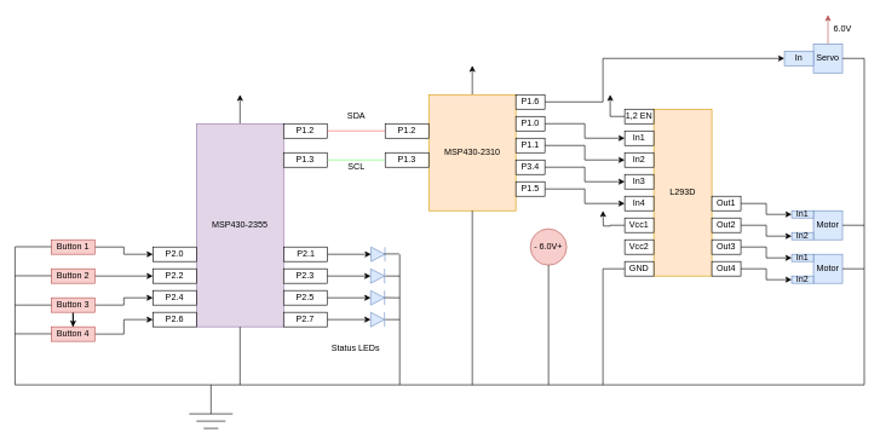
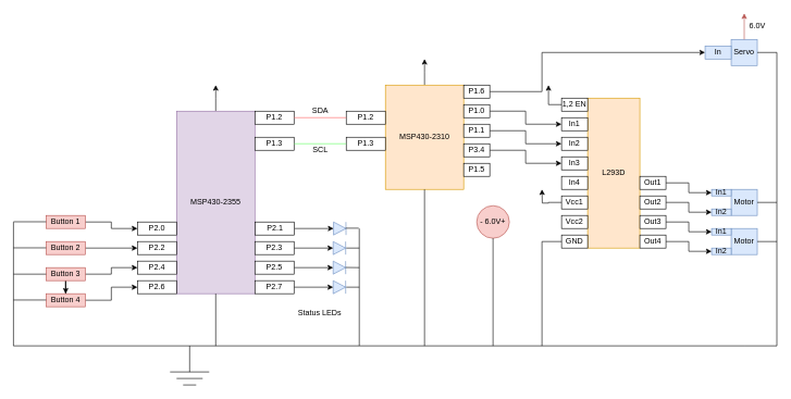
  <mxCell id="0" />
  <mxCell id="1" parent="0" />
  <mxCell id="2" style="edgeStyle=orthogonalEdgeStyle;rounded=0;orthogonalLoop=1;jettySize=auto;html=1;" edge="1" parent="1" source="3"><mxGeometry relative="1" as="geometry"><mxPoint x="650" y="90" as="targetPoint" /></mxGeometry></mxCell>
  <mxCell id="3" value="MSP430-2310" style="rounded=0;whiteSpace=wrap;html=1;fillColor=#ffe6cc;strokeColor=#d79b00;" parent="1" vertex="1"><mxGeometry x="590" y="130" width="120" height="160" as="geometry" /></mxCell>
  <mxCell id="4" style="edgeStyle=orthogonalEdgeStyle;rounded=0;orthogonalLoop=1;jettySize=auto;html=1;" edge="1" parent="1" source="5"><mxGeometry relative="1" as="geometry"><mxPoint x="330" y="130" as="targetPoint" /></mxGeometry></mxCell>
  <mxCell id="5" value="MSP430-2355" style="rounded=0;whiteSpace=wrap;html=1;fillColor=#e1d5e7;strokeColor=#9673a6;" parent="1" vertex="1"><mxGeometry x="270" y="170" width="120" height="280" as="geometry" /></mxCell>
  <mxCell id="6" style="edgeStyle=orthogonalEdgeStyle;rounded=0;orthogonalLoop=1;jettySize=auto;html=1;entryX=0;entryY=0.5;entryDx=0;entryDy=0;" parent="1" source="7" target="18" edge="1"><mxGeometry relative="1" as="geometry" /></mxCell>
  <mxCell id="7" value="Button 1" style="rounded=0;whiteSpace=wrap;html=1;fillColor=#f8cecc;strokeColor=#b85450;" parent="1" vertex="1"><mxGeometry x="70" y="330" width="60" height="20" as="geometry" /></mxCell>
  <mxCell id="8" style="edgeStyle=orthogonalEdgeStyle;rounded=0;orthogonalLoop=1;jettySize=auto;html=1;entryX=0;entryY=0.5;entryDx=0;entryDy=0;" parent="1" source="9" target="17" edge="1"><mxGeometry relative="1" as="geometry" /></mxCell>
  <mxCell id="9" value="Button 2" style="rounded=0;whiteSpace=wrap;html=1;fillColor=#f8cecc;strokeColor=#b85450;" parent="1" vertex="1"><mxGeometry x="70" y="370" width="60" height="20" as="geometry" /></mxCell>
  <mxCell id="10" style="edgeStyle=orthogonalEdgeStyle;rounded=0;orthogonalLoop=1;jettySize=auto;html=1;entryX=0;entryY=0.5;entryDx=0;entryDy=0;" parent="1" source="12" target="16" edge="1"><mxGeometry relative="1" as="geometry" /></mxCell>
  <mxCell id="11" value="" style="edgeStyle=orthogonalEdgeStyle;rounded=0;orthogonalLoop=1;jettySize=auto;html=1;" edge="1" parent="1" source="12" target="14"><mxGeometry relative="1" as="geometry" /></mxCell>
  <mxCell id="12" value="Button 3" style="rounded=0;whiteSpace=wrap;html=1;fillColor=#f8cecc;strokeColor=#b85450;" parent="1" vertex="1"><mxGeometry x="70" y="410" width="60" height="20" as="geometry" /></mxCell>
  <mxCell id="13" style="edgeStyle=orthogonalEdgeStyle;rounded=0;orthogonalLoop=1;jettySize=auto;html=1;entryX=0;entryY=0.5;entryDx=0;entryDy=0;" parent="1" source="14" target="15" edge="1"><mxGeometry relative="1" as="geometry" /></mxCell>
  <mxCell id="14" value="Button 4" style="rounded=0;whiteSpace=wrap;html=1;fillColor=#f8cecc;strokeColor=#b85450;" parent="1" vertex="1"><mxGeometry x="70" y="450" width="60" height="20" as="geometry" /></mxCell>
  <mxCell id="15" value="P2.6" style="rounded=0;whiteSpace=wrap;html=1;" parent="1" vertex="1"><mxGeometry x="210" y="430" width="60" height="20" as="geometry" /></mxCell>
  <mxCell id="16" value="P2.4" style="rounded=0;whiteSpace=wrap;html=1;" parent="1" vertex="1"><mxGeometry x="210" y="400" width="60" height="20" as="geometry" /></mxCell>
  <mxCell id="17" value="P2.2" style="rounded=0;whiteSpace=wrap;html=1;" parent="1" vertex="1"><mxGeometry x="210" y="370" width="60" height="20" as="geometry" /></mxCell>
  <mxCell id="18" value="P2.0" style="rounded=0;whiteSpace=wrap;html=1;" parent="1" vertex="1"><mxGeometry x="210" y="340" width="60" height="20" as="geometry" /></mxCell>
  <mxCell id="19" value="P1.2" style="rounded=0;whiteSpace=wrap;html=1;" parent="1" vertex="1"><mxGeometry x="390" y="170" width="60" height="20" as="geometry" /></mxCell>
  <mxCell id="20" value="P1.2" style="rounded=0;whiteSpace=wrap;html=1;" parent="1" vertex="1"><mxGeometry x="530" y="170" width="60" height="20" as="geometry" /></mxCell>
  <mxCell id="21" value="P1.3" style="rounded=0;whiteSpace=wrap;html=1;" parent="1" vertex="1"><mxGeometry x="390" y="210" width="60" height="20" as="geometry" /></mxCell>
  <mxCell id="22" value="P1.3" style="rounded=0;whiteSpace=wrap;html=1;" parent="1" vertex="1"><mxGeometry x="530" y="210" width="60" height="20" as="geometry" /></mxCell>
  <mxCell id="23" value="" style="endArrow=none;html=1;rounded=0;exitX=1;exitY=0.5;exitDx=0;exitDy=0;entryX=0;entryY=0.5;entryDx=0;entryDy=0;strokeColor=#FF6666;" parent="1" source="19" target="20" edge="1"><mxGeometry width="50" height="50" relative="1" as="geometry"><mxPoint x="590" y="330" as="sourcePoint" /><mxPoint x="640" y="280" as="targetPoint" /></mxGeometry></mxCell>
  <mxCell id="24" value="" style="endArrow=none;html=1;rounded=0;exitX=1;exitY=0.5;exitDx=0;exitDy=0;entryX=0;entryY=0.5;entryDx=0;entryDy=0;strokeColor=#66FF66;" parent="1" source="21" target="22" edge="1"><mxGeometry width="50" height="50" relative="1" as="geometry"><mxPoint x="590" y="330" as="sourcePoint" /><mxPoint x="640" y="280" as="targetPoint" /></mxGeometry></mxCell>
- <mxCell id="25" value="SDA" style="text;html=1;align=center;verticalAlign=middle;resizable=0;points=[];autosize=1;strokeColor=none;fillColor=none;" parent="1" vertex="1"><mxGeometry x="470" y="150" width="40" height="20" as="geometry" /></mxCell>
+ <mxCell id="25" value="SDA" style="text;html=1;align=center;verticalAlign=middle;resizable=0;points=[];autosize=1;strokeColor=none;fillColor=none;" parent="1" vertex="1"><mxGeometry x="470" y="160" width="40" height="20" as="geometry" /></mxCell>
  <mxCell id="26" value="SCL" style="text;html=1;align=center;verticalAlign=middle;resizable=0;points=[];autosize=1;strokeColor=none;fillColor=none;" parent="1" vertex="1"><mxGeometry x="470" y="220" width="40" height="20" as="geometry" /></mxCell>
  <mxCell id="27" value="" style="triangle;whiteSpace=wrap;html=1;fillColor=#dae8fc;strokeColor=#6c8ebf;" parent="1" vertex="1"><mxGeometry x="510" y="430" width="19.17" height="20" as="geometry" /></mxCell>
  <mxCell id="28" value="" style="endArrow=none;html=1;rounded=0;strokeColor=#6c8ebf;fillColor=#dae8fc;" parent="1" edge="1"><mxGeometry width="50" height="50" relative="1" as="geometry"><mxPoint x="529.17" y="450" as="sourcePoint" /><mxPoint x="529" y="430" as="targetPoint" /></mxGeometry></mxCell>
  <mxCell id="29" value="Status LEDs" style="text;html=1;align=center;verticalAlign=middle;resizable=0;points=[];autosize=1;strokeColor=none;fillColor=none;" parent="1" vertex="1"><mxGeometry x="449.17" y="470" width="80" height="20" as="geometry" /></mxCell>
  <mxCell id="30" value="" style="endArrow=none;html=1;rounded=0;strokeColor=#000000;" parent="1" edge="1"><mxGeometry width="50" height="50" relative="1" as="geometry"><mxPoint x="260" y="570" as="sourcePoint" /><mxPoint x="320" y="570" as="targetPoint" /></mxGeometry></mxCell>
  <mxCell id="31" value="" style="endArrow=none;html=1;rounded=0;strokeColor=#000000;" parent="1" edge="1"><mxGeometry width="50" height="50" relative="1" as="geometry"><mxPoint x="270" y="580" as="sourcePoint" /><mxPoint x="310" y="580" as="targetPoint" /></mxGeometry></mxCell>
  <mxCell id="32" value="" style="endArrow=none;html=1;rounded=0;strokeColor=#000000;" parent="1" edge="1"><mxGeometry width="50" height="50" relative="1" as="geometry"><mxPoint x="280" y="590" as="sourcePoint" /><mxPoint x="300" y="590" as="targetPoint" /></mxGeometry></mxCell>
  <mxCell id="33" value="" style="endArrow=none;html=1;rounded=0;strokeColor=#000000;entryX=0;entryY=0.5;entryDx=0;entryDy=0;" parent="1" edge="1"><mxGeometry width="50" height="50" relative="1" as="geometry"><mxPoint x="20" y="339.66" as="sourcePoint" /><mxPoint x="70" y="339.66" as="targetPoint" /></mxGeometry></mxCell>
  <mxCell id="34" value="" style="endArrow=none;html=1;rounded=0;strokeColor=#000000;entryX=0;entryY=0.5;entryDx=0;entryDy=0;" parent="1" edge="1"><mxGeometry width="50" height="50" relative="1" as="geometry"><mxPoint x="20" y="379.66" as="sourcePoint" /><mxPoint x="70" y="379.66" as="targetPoint" /></mxGeometry></mxCell>
  <mxCell id="35" value="" style="endArrow=none;html=1;rounded=0;strokeColor=#000000;entryX=0;entryY=0.5;entryDx=0;entryDy=0;" parent="1" edge="1"><mxGeometry width="50" height="50" relative="1" as="geometry"><mxPoint x="20" y="420" as="sourcePoint" /><mxPoint x="70" y="420" as="targetPoint" /></mxGeometry></mxCell>
  <mxCell id="36" value="" style="endArrow=none;html=1;rounded=0;strokeColor=#000000;entryX=0;entryY=0.5;entryDx=0;entryDy=0;" parent="1" edge="1"><mxGeometry width="50" height="50" relative="1" as="geometry"><mxPoint x="20" y="459.66" as="sourcePoint" /><mxPoint x="70" y="459.66" as="targetPoint" /></mxGeometry></mxCell>
  <mxCell id="37" value="" style="endArrow=none;html=1;rounded=0;strokeColor=#000000;" parent="1" edge="1"><mxGeometry width="50" height="50" relative="1" as="geometry"><mxPoint x="20" y="530" as="sourcePoint" /><mxPoint x="550" y="530" as="targetPoint" /></mxGeometry></mxCell>
  <mxCell id="38" value="" style="endArrow=none;html=1;rounded=0;strokeColor=#000000;" parent="1" edge="1"><mxGeometry width="50" height="50" relative="1" as="geometry"><mxPoint x="550" y="530" as="sourcePoint" /><mxPoint x="550" y="350" as="targetPoint" /></mxGeometry></mxCell>
  <mxCell id="39" value="Motor" style="rounded=0;whiteSpace=wrap;html=1;fillColor=#dae8fc;strokeColor=#6c8ebf;" parent="1" vertex="1"><mxGeometry x="1120" y="290" width="40" height="40" as="geometry" /></mxCell>
  <mxCell id="40" value="In1" style="rounded=0;whiteSpace=wrap;html=1;fillColor=#dae8fc;strokeColor=#6c8ebf;" parent="1" vertex="1"><mxGeometry x="1090" y="290" width="30" height="10" as="geometry" /></mxCell>
  <mxCell id="41" value="In2" style="rounded=0;whiteSpace=wrap;html=1;fillColor=#dae8fc;strokeColor=#6c8ebf;" parent="1" vertex="1"><mxGeometry x="1090" y="320" width="30" height="10" as="geometry" /></mxCell>
  <mxCell id="42" value="Motor" style="rounded=0;whiteSpace=wrap;html=1;fillColor=#dae8fc;strokeColor=#6c8ebf;" parent="1" vertex="1"><mxGeometry x="1120" y="350" width="40" height="40" as="geometry" /></mxCell>
  <mxCell id="43" value="In1" style="rounded=0;whiteSpace=wrap;html=1;fillColor=#dae8fc;strokeColor=#6c8ebf;" parent="1" vertex="1"><mxGeometry x="1090" y="350" width="30" height="10" as="geometry" /></mxCell>
  <mxCell id="44" value="In2" style="rounded=0;whiteSpace=wrap;html=1;fillColor=#dae8fc;strokeColor=#6c8ebf;" parent="1" vertex="1"><mxGeometry x="1090" y="380" width="30" height="10" as="geometry" /></mxCell>
  <mxCell id="45" value="" style="endArrow=none;html=1;rounded=0;strokeColor=#000000;entryX=1;entryY=0.5;entryDx=0;entryDy=0;" parent="1" edge="1" target="42"><mxGeometry width="50" height="50" relative="1" as="geometry"><mxPoint x="1190" y="370" as="sourcePoint" /><mxPoint x="1139.58" y="390" as="targetPoint" /></mxGeometry></mxCell>
  <mxCell id="46" value="" style="endArrow=none;html=1;rounded=0;strokeColor=#000000;" parent="1" edge="1"><mxGeometry width="50" height="50" relative="1" as="geometry"><mxPoint x="550" y="530" as="sourcePoint" /><mxPoint x="1140" y="530" as="targetPoint" /></mxGeometry></mxCell>
  <mxCell id="47" value="" style="endArrow=none;html=1;rounded=0;strokeColor=#000000;exitX=0.5;exitY=1;exitDx=0;exitDy=0;" parent="1" source="5" edge="1"><mxGeometry width="50" height="50" relative="1" as="geometry"><mxPoint x="600" y="360" as="sourcePoint" /><mxPoint x="330" y="530" as="targetPoint" /></mxGeometry></mxCell>
  <mxCell id="48" value="" style="endArrow=none;html=1;rounded=0;strokeColor=#000000;exitX=0.5;exitY=1;exitDx=0;exitDy=0;" parent="1" source="3" edge="1"><mxGeometry width="50" height="50" relative="1" as="geometry"><mxPoint x="670" y="400" as="sourcePoint" /><mxPoint x="650" y="530" as="targetPoint" /></mxGeometry></mxCell>
  <mxCell id="49" style="edgeStyle=orthogonalEdgeStyle;rounded=0;orthogonalLoop=1;jettySize=auto;html=1;entryX=0;entryY=0.5;entryDx=0;entryDy=0;" edge="1" parent="1" source="50" target="84"><mxGeometry relative="1" as="geometry"><Array as="points"><mxPoint x="830" y="140" /><mxPoint x="830" y="80" /></Array></mxGeometry></mxCell>
  <mxCell id="50" value="P1.6" style="rounded=0;whiteSpace=wrap;html=1;" parent="1" vertex="1"><mxGeometry x="710" y="130" width="40" height="20" as="geometry" /></mxCell>
  <mxCell id="51" style="edgeStyle=orthogonalEdgeStyle;rounded=0;orthogonalLoop=1;jettySize=auto;html=1;entryX=0;entryY=0.5;entryDx=0;entryDy=0;" edge="1" parent="1" source="52" target="63"><mxGeometry relative="1" as="geometry" /></mxCell>
  <mxCell id="52" value="P1.0" style="rounded=0;whiteSpace=wrap;html=1;" parent="1" vertex="1"><mxGeometry x="710" y="160" width="40" height="20" as="geometry" /></mxCell>
  <mxCell id="53" style="edgeStyle=orthogonalEdgeStyle;rounded=0;orthogonalLoop=1;jettySize=auto;html=1;entryX=0;entryY=0.5;entryDx=0;entryDy=0;" edge="1" parent="1" source="54" target="64"><mxGeometry relative="1" as="geometry" /></mxCell>
  <mxCell id="54" value="P1.1" style="rounded=0;whiteSpace=wrap;html=1;" parent="1" vertex="1"><mxGeometry x="710" y="190" width="40" height="20" as="geometry" /></mxCell>
  <mxCell id="55" style="edgeStyle=orthogonalEdgeStyle;rounded=0;orthogonalLoop=1;jettySize=auto;html=1;entryX=0;entryY=0.5;entryDx=0;entryDy=0;" edge="1" parent="1" source="56" target="65"><mxGeometry relative="1" as="geometry" /></mxCell>
  <mxCell id="56" value="P3.4" style="rounded=0;whiteSpace=wrap;html=1;" parent="1" vertex="1"><mxGeometry x="710" y="220" width="40" height="20" as="geometry" /></mxCell>
  <mxCell id="57" style="edgeStyle=orthogonalEdgeStyle;rounded=0;orthogonalLoop=1;jettySize=auto;html=1;entryX=0;entryY=0.5;entryDx=0;entryDy=0;strokeColor=#000000;" parent="1" source="58" target="27" edge="1"><mxGeometry relative="1" as="geometry" /></mxCell>
  <mxCell id="58" value="P2.7" style="rounded=0;whiteSpace=wrap;html=1;" parent="1" vertex="1"><mxGeometry x="390" y="430" width="60" height="20" as="geometry" /></mxCell>
  <mxCell id="59" value="" style="endArrow=none;html=1;rounded=0;strokeColor=#000000;" parent="1" edge="1"><mxGeometry width="50" height="50" relative="1" as="geometry"><mxPoint x="530" y="440" as="sourcePoint" /><mxPoint x="550" y="440" as="targetPoint" /></mxGeometry></mxCell>
  <mxCell id="60" value="L293D" style="rounded=0;whiteSpace=wrap;html=1;fillColor=#ffe6cc;strokeColor=#d79b00;" vertex="1" parent="1"><mxGeometry x="900" y="150" width="80" height="230" as="geometry" /></mxCell>
  <mxCell id="61" style="edgeStyle=orthogonalEdgeStyle;rounded=0;orthogonalLoop=1;jettySize=auto;html=1;" edge="1" parent="1" source="62"><mxGeometry relative="1" as="geometry"><mxPoint x="840" y="130" as="targetPoint" /></mxGeometry></mxCell>
  <mxCell id="62" value="1,2 EN" style="rounded=0;whiteSpace=wrap;html=1;" vertex="1" parent="1"><mxGeometry x="860" y="150" width="40" height="20" as="geometry" /></mxCell>
  <mxCell id="63" value="In1" style="rounded=0;whiteSpace=wrap;html=1;" vertex="1" parent="1"><mxGeometry x="860" y="180" width="40" height="20" as="geometry" /></mxCell>
  <mxCell id="64" value="In2" style="rounded=0;whiteSpace=wrap;html=1;" vertex="1" parent="1"><mxGeometry x="860" y="210" width="40" height="20" as="geometry" /></mxCell>
  <mxCell id="65" value="In3" style="rounded=0;whiteSpace=wrap;html=1;" vertex="1" parent="1"><mxGeometry x="860" y="240" width="40" height="20" as="geometry" /></mxCell>
  <mxCell id="66" value="In4" style="rounded=0;whiteSpace=wrap;html=1;" vertex="1" parent="1"><mxGeometry x="860" y="270" width="40" height="20" as="geometry" /></mxCell>
  <mxCell id="67" style="edgeStyle=orthogonalEdgeStyle;rounded=0;orthogonalLoop=1;jettySize=auto;html=1;" edge="1" parent="1" source="68"><mxGeometry relative="1" as="geometry"><mxPoint x="830" y="290" as="targetPoint" /></mxGeometry></mxCell>
  <mxCell id="68" value="Vcc1" style="rounded=0;whiteSpace=wrap;html=1;" vertex="1" parent="1"><mxGeometry x="860" y="300" width="40" height="20" as="geometry" /></mxCell>
  <mxCell id="69" value="Vcc2" style="rounded=0;whiteSpace=wrap;html=1;" vertex="1" parent="1"><mxGeometry x="860" y="330" width="40" height="20" as="geometry" /></mxCell>
  <mxCell id="70" value="GND" style="rounded=0;whiteSpace=wrap;html=1;" vertex="1" parent="1"><mxGeometry x="860" y="360" width="40" height="20" as="geometry" /></mxCell>
  <mxCell id="71" value="" style="endArrow=none;html=1;rounded=0;" edge="1" parent="1"><mxGeometry width="50" height="50" relative="1" as="geometry"><mxPoint x="830" y="530" as="sourcePoint" /><mxPoint x="830" y="370" as="targetPoint" /></mxGeometry></mxCell>
  <mxCell id="72" value="" style="endArrow=none;html=1;rounded=0;entryX=0;entryY=0.5;entryDx=0;entryDy=0;" edge="1" parent="1" target="70"><mxGeometry width="50" height="50" relative="1" as="geometry"><mxPoint x="830" y="370" as="sourcePoint" /><mxPoint x="890" y="450" as="targetPoint" /></mxGeometry></mxCell>
  <mxCell id="73" value="- 6.0V+" style="ellipse;whiteSpace=wrap;html=1;aspect=fixed;fillColor=#f8cecc;strokeColor=#b85450;" vertex="1" parent="1"><mxGeometry x="730" y="315" width="50" height="50" as="geometry" /></mxCell>
  <mxCell id="74" value="" style="endArrow=none;html=1;rounded=0;entryX=0.5;entryY=1;entryDx=0;entryDy=0;" edge="1" parent="1" target="73"><mxGeometry width="50" height="50" relative="1" as="geometry"><mxPoint x="755" y="530" as="sourcePoint" /><mxPoint x="890" y="450" as="targetPoint" /></mxGeometry></mxCell>
  <mxCell id="75" style="edgeStyle=orthogonalEdgeStyle;rounded=0;orthogonalLoop=1;jettySize=auto;html=1;entryX=0;entryY=0.5;entryDx=0;entryDy=0;" edge="1" parent="1" source="76" target="40"><mxGeometry relative="1" as="geometry" /></mxCell>
  <mxCell id="76" value="Out1" style="rounded=0;whiteSpace=wrap;html=1;" vertex="1" parent="1"><mxGeometry x="980" y="270" width="40" height="20" as="geometry" /></mxCell>
  <mxCell id="77" style="edgeStyle=orthogonalEdgeStyle;rounded=0;orthogonalLoop=1;jettySize=auto;html=1;entryX=0;entryY=0.5;entryDx=0;entryDy=0;" edge="1" parent="1" source="78" target="41"><mxGeometry relative="1" as="geometry" /></mxCell>
  <mxCell id="78" value="Out2" style="rounded=0;whiteSpace=wrap;html=1;" vertex="1" parent="1"><mxGeometry x="980" y="300" width="40" height="20" as="geometry" /></mxCell>
  <mxCell id="79" style="edgeStyle=orthogonalEdgeStyle;rounded=0;orthogonalLoop=1;jettySize=auto;html=1;entryX=0;entryY=0.5;entryDx=0;entryDy=0;" edge="1" parent="1" source="80" target="43"><mxGeometry relative="1" as="geometry" /></mxCell>
  <mxCell id="80" value="Out3" style="rounded=0;whiteSpace=wrap;html=1;" vertex="1" parent="1"><mxGeometry x="980" y="330" width="40" height="20" as="geometry" /></mxCell>
  <mxCell id="81" style="edgeStyle=orthogonalEdgeStyle;rounded=0;orthogonalLoop=1;jettySize=auto;html=1;entryX=0;entryY=0.5;entryDx=0;entryDy=0;" edge="1" parent="1" source="82" target="44"><mxGeometry relative="1" as="geometry" /></mxCell>
  <mxCell id="82" value="Out4" style="rounded=0;whiteSpace=wrap;html=1;" vertex="1" parent="1"><mxGeometry x="980" y="360" width="40" height="20" as="geometry" /></mxCell>
  <mxCell id="83" value="Servo" style="rounded=0;whiteSpace=wrap;html=1;fillColor=#dae8fc;strokeColor=#6c8ebf;" vertex="1" parent="1"><mxGeometry x="1120" y="60" width="40" height="40" as="geometry" /></mxCell>
  <mxCell id="84" value="In" style="rounded=0;whiteSpace=wrap;html=1;fillColor=#dae8fc;strokeColor=#6c8ebf;" vertex="1" parent="1"><mxGeometry x="1080" y="70" width="40" height="20" as="geometry" /></mxCell>
  <mxCell id="85" value="" style="endArrow=classic;html=1;rounded=0;fillColor=#f8cecc;strokeColor=#b85450;" edge="1" parent="1"><mxGeometry width="50" height="50" relative="1" as="geometry"><mxPoint x="1140" y="60" as="sourcePoint" /><mxPoint x="1140" y="20" as="targetPoint" /></mxGeometry></mxCell>
  <mxCell id="86" value="6.0V" style="text;html=1;align=center;verticalAlign=middle;resizable=0;points=[];autosize=1;strokeColor=none;fillColor=none;" vertex="1" parent="1"><mxGeometry x="1140" y="30" width="40" height="20" as="geometry" /></mxCell>
  <mxCell id="87" value="" style="endArrow=none;html=1;rounded=0;entryX=1;entryY=0.5;entryDx=0;entryDy=0;" edge="1" parent="1" target="83"><mxGeometry width="50" height="50" relative="1" as="geometry"><mxPoint x="1190" y="80" as="sourcePoint" /><mxPoint x="990" y="130" as="targetPoint" /></mxGeometry></mxCell>
  <mxCell id="88" value="" style="endArrow=none;html=1;rounded=0;entryX=1;entryY=0.5;entryDx=0;entryDy=0;" edge="1" parent="1" target="39"><mxGeometry width="50" height="50" relative="1" as="geometry"><mxPoint x="1190" y="310" as="sourcePoint" /><mxPoint x="990" y="270" as="targetPoint" /></mxGeometry></mxCell>
  <mxCell id="89" value="" style="endArrow=none;html=1;rounded=0;" edge="1" parent="1"><mxGeometry width="50" height="50" relative="1" as="geometry"><mxPoint x="1190" y="310" as="sourcePoint" /><mxPoint x="1190" y="530" as="targetPoint" /></mxGeometry></mxCell>
  <mxCell id="90" value="" style="endArrow=none;html=1;rounded=0;entryX=1;entryY=0.5;entryDx=0;entryDy=0;" edge="1" parent="1"><mxGeometry width="50" height="50" relative="1" as="geometry"><mxPoint x="1190" y="530" as="sourcePoint" /><mxPoint x="1140" y="530" as="targetPoint" /></mxGeometry></mxCell>
  <mxCell id="91" value="" style="endArrow=none;html=1;rounded=0;" edge="1" parent="1"><mxGeometry width="50" height="50" relative="1" as="geometry"><mxPoint x="1190" y="310" as="sourcePoint" /><mxPoint x="1190" y="80" as="targetPoint" /></mxGeometry></mxCell>
  <mxCell id="92" value="" style="triangle;whiteSpace=wrap;html=1;fillColor=#dae8fc;strokeColor=#6c8ebf;" vertex="1" parent="1"><mxGeometry x="510" y="370" width="19.17" height="20" as="geometry" /></mxCell>
  <mxCell id="93" value="" style="endArrow=none;html=1;rounded=0;strokeColor=#6c8ebf;fillColor=#dae8fc;" edge="1" parent="1"><mxGeometry width="50" height="50" relative="1" as="geometry"><mxPoint x="529.17" y="390" as="sourcePoint" /><mxPoint x="529" y="370" as="targetPoint" /></mxGeometry></mxCell>
  <mxCell id="94" style="edgeStyle=orthogonalEdgeStyle;rounded=0;orthogonalLoop=1;jettySize=auto;html=1;entryX=0;entryY=0.5;entryDx=0;entryDy=0;strokeColor=#000000;" edge="1" parent="1" source="95" target="92"><mxGeometry relative="1" as="geometry" /></mxCell>
  <mxCell id="95" value="P2.3" style="rounded=0;whiteSpace=wrap;html=1;" vertex="1" parent="1"><mxGeometry x="390" y="370" width="60" height="20" as="geometry" /></mxCell>
  <mxCell id="96" value="" style="triangle;whiteSpace=wrap;html=1;fillColor=#dae8fc;strokeColor=#6c8ebf;" vertex="1" parent="1"><mxGeometry x="510" y="400" width="19.17" height="20" as="geometry" /></mxCell>
  <mxCell id="97" value="" style="endArrow=none;html=1;rounded=0;strokeColor=#6c8ebf;fillColor=#dae8fc;" edge="1" parent="1"><mxGeometry width="50" height="50" relative="1" as="geometry"><mxPoint x="529.17" y="420" as="sourcePoint" /><mxPoint x="529" y="400" as="targetPoint" /></mxGeometry></mxCell>
  <mxCell id="98" style="edgeStyle=orthogonalEdgeStyle;rounded=0;orthogonalLoop=1;jettySize=auto;html=1;entryX=0;entryY=0.5;entryDx=0;entryDy=0;strokeColor=#000000;" edge="1" parent="1" source="99" target="96"><mxGeometry relative="1" as="geometry" /></mxCell>
  <mxCell id="99" value="P2.5" style="rounded=0;whiteSpace=wrap;html=1;" vertex="1" parent="1"><mxGeometry x="390" y="400" width="60" height="20" as="geometry" /></mxCell>
  <mxCell id="100" value="" style="triangle;whiteSpace=wrap;html=1;fillColor=#dae8fc;strokeColor=#6c8ebf;" vertex="1" parent="1"><mxGeometry x="510.52" y="340" width="19.17" height="20" as="geometry" /></mxCell>
  <mxCell id="101" value="" style="endArrow=none;html=1;rounded=0;strokeColor=#6c8ebf;fillColor=#dae8fc;" edge="1" parent="1"><mxGeometry width="50" height="50" relative="1" as="geometry"><mxPoint x="529.69" y="360" as="sourcePoint" /><mxPoint x="529.52" y="340" as="targetPoint" /></mxGeometry></mxCell>
  <mxCell id="102" style="edgeStyle=orthogonalEdgeStyle;rounded=0;orthogonalLoop=1;jettySize=auto;html=1;entryX=0;entryY=0.5;entryDx=0;entryDy=0;strokeColor=#000000;" edge="1" parent="1" source="103" target="100"><mxGeometry relative="1" as="geometry" /></mxCell>
  <mxCell id="103" value="P2.1" style="rounded=0;whiteSpace=wrap;html=1;" vertex="1" parent="1"><mxGeometry x="390.52" y="340" width="60" height="20" as="geometry" /></mxCell>
  <mxCell id="104" value="" style="endArrow=none;html=1;rounded=0;strokeColor=#000000;" edge="1" parent="1"><mxGeometry width="50" height="50" relative="1" as="geometry"><mxPoint x="529.17" y="409.76" as="sourcePoint" /><mxPoint x="550" y="410" as="targetPoint" /></mxGeometry></mxCell>
  <mxCell id="105" value="" style="endArrow=none;html=1;rounded=0;strokeColor=#000000;" edge="1" parent="1"><mxGeometry width="50" height="50" relative="1" as="geometry"><mxPoint x="529.17" y="349.52" as="sourcePoint" /><mxPoint x="549.17" y="349.52" as="targetPoint" /></mxGeometry></mxCell>
  <mxCell id="106" value="" style="endArrow=none;html=1;rounded=0;strokeColor=#000000;" edge="1" parent="1"><mxGeometry width="50" height="50" relative="1" as="geometry"><mxPoint x="530" y="380" as="sourcePoint" /><mxPoint x="550" y="380" as="targetPoint" /></mxGeometry></mxCell>
- <mxCell id="107" style="edgeStyle=orthogonalEdgeStyle;rounded=0;orthogonalLoop=1;jettySize=auto;html=1;entryX=0;entryY=0.5;entryDx=0;entryDy=0;" edge="1" parent="1" source="108" target="66"><mxGeometry relative="1" as="geometry" /></mxCell>
  <mxCell id="108" value="P1.5" style="rounded=0;whiteSpace=wrap;html=1;" vertex="1" parent="1"><mxGeometry x="710" y="250" width="40" height="20" as="geometry" /></mxCell>
  <mxCell id="109" value="" style="endArrow=none;html=1;rounded=0;" edge="1" parent="1"><mxGeometry width="50" height="50" relative="1" as="geometry"><mxPoint x="20" y="530" as="sourcePoint" /><mxPoint x="20" y="340" as="targetPoint" /></mxGeometry></mxCell>
  <mxCell id="110" value="" style="endArrow=none;html=1;rounded=0;" edge="1" parent="1"><mxGeometry width="50" height="50" relative="1" as="geometry"><mxPoint x="290" y="570" as="sourcePoint" /><mxPoint x="290" y="530" as="targetPoint" /></mxGeometry></mxCell>
